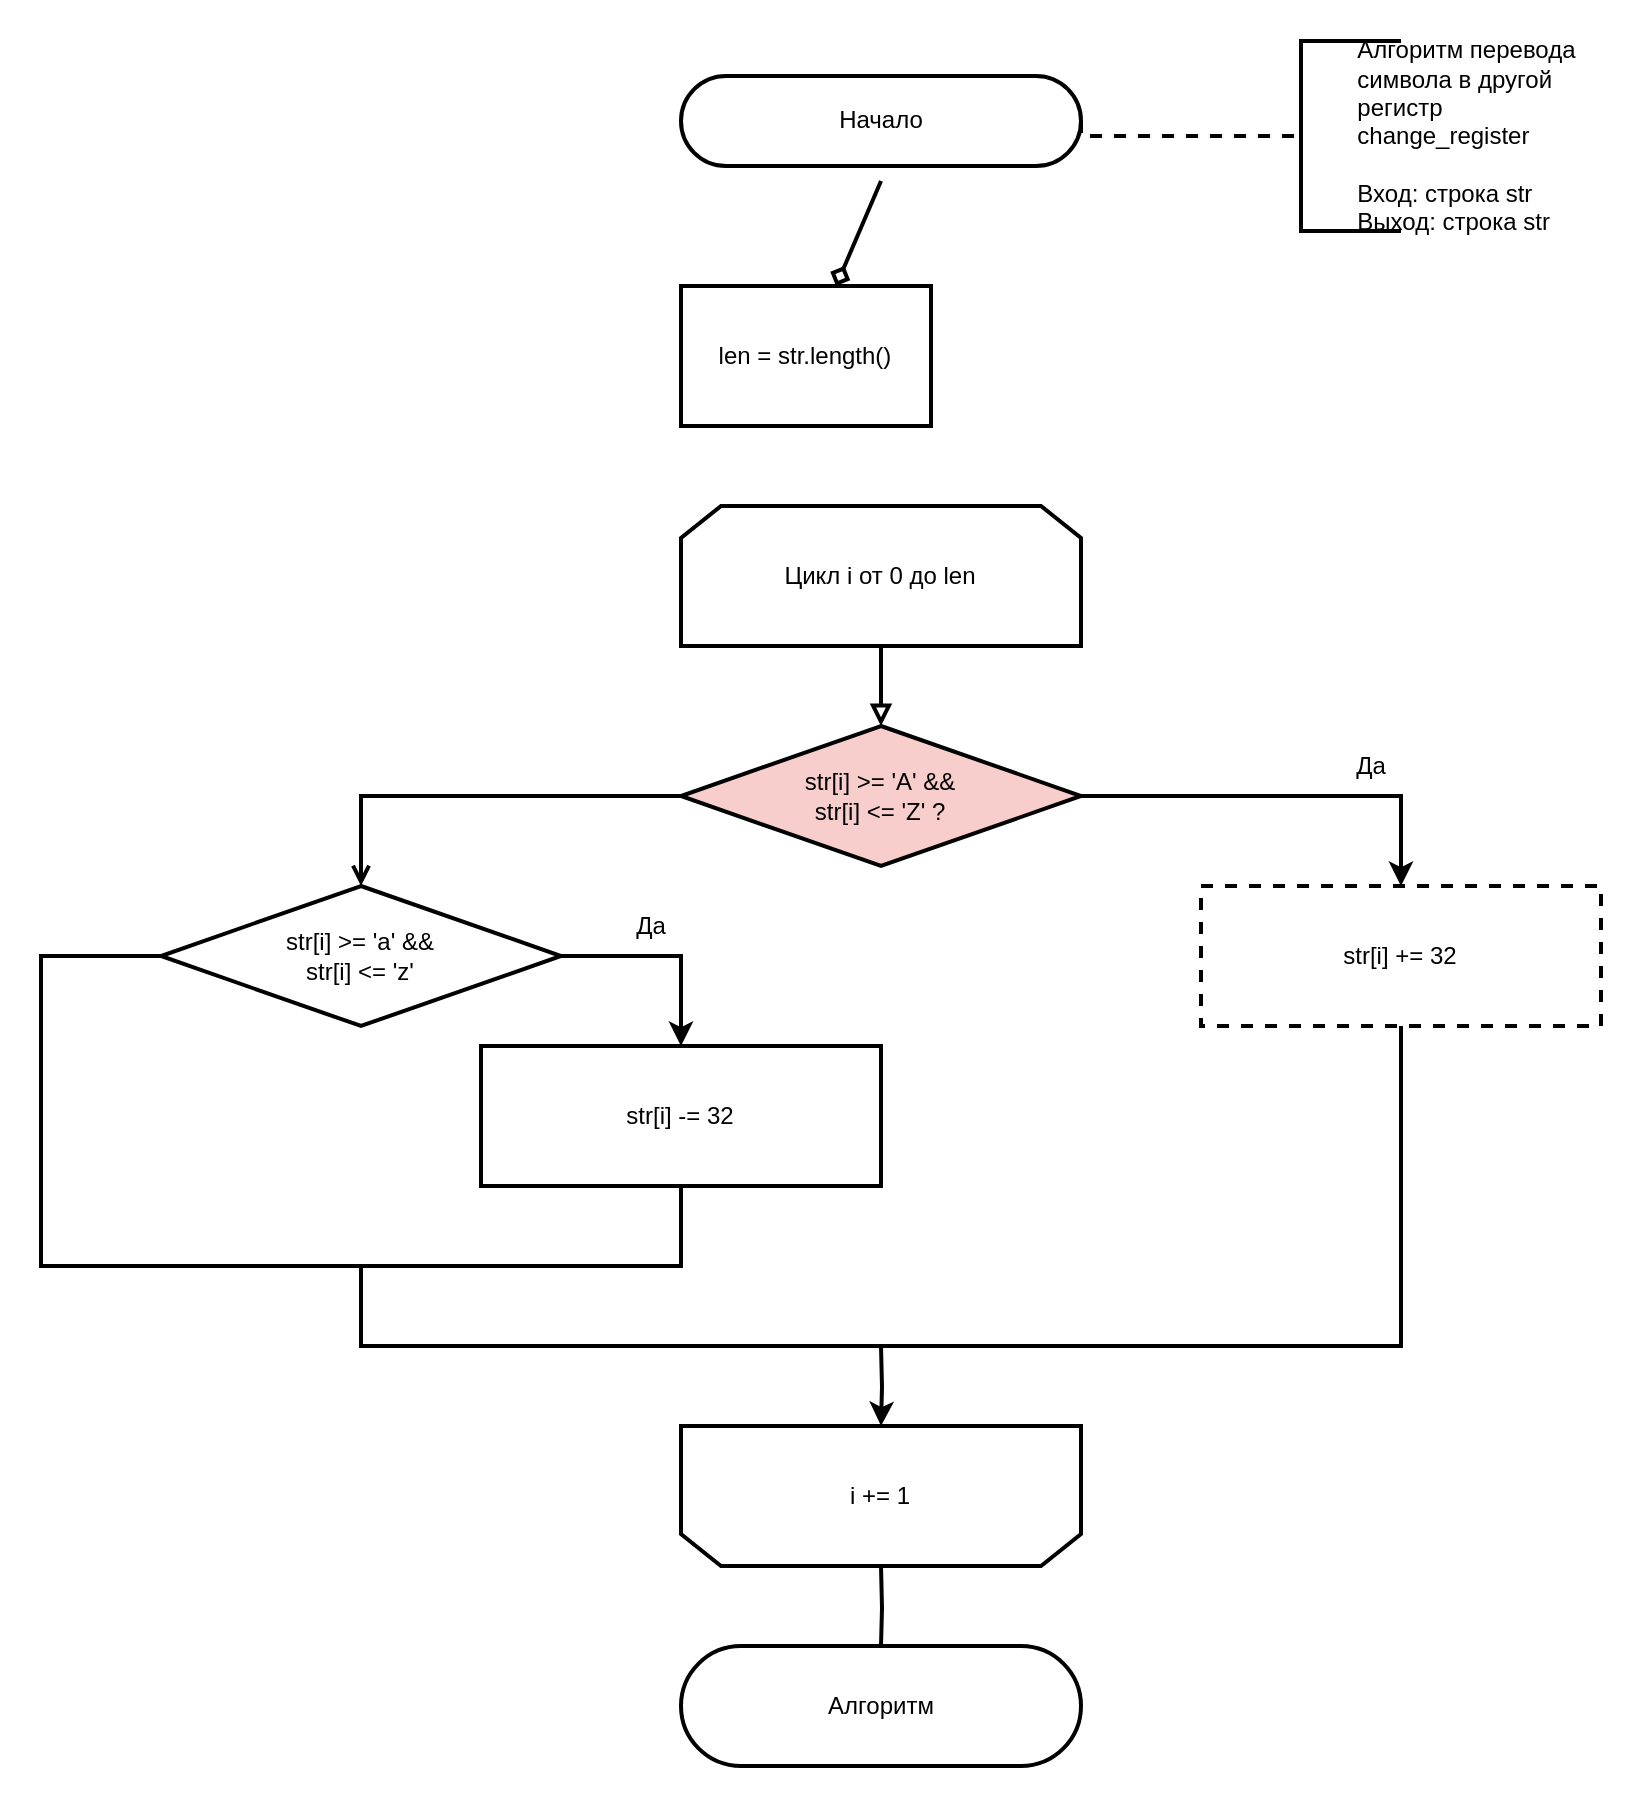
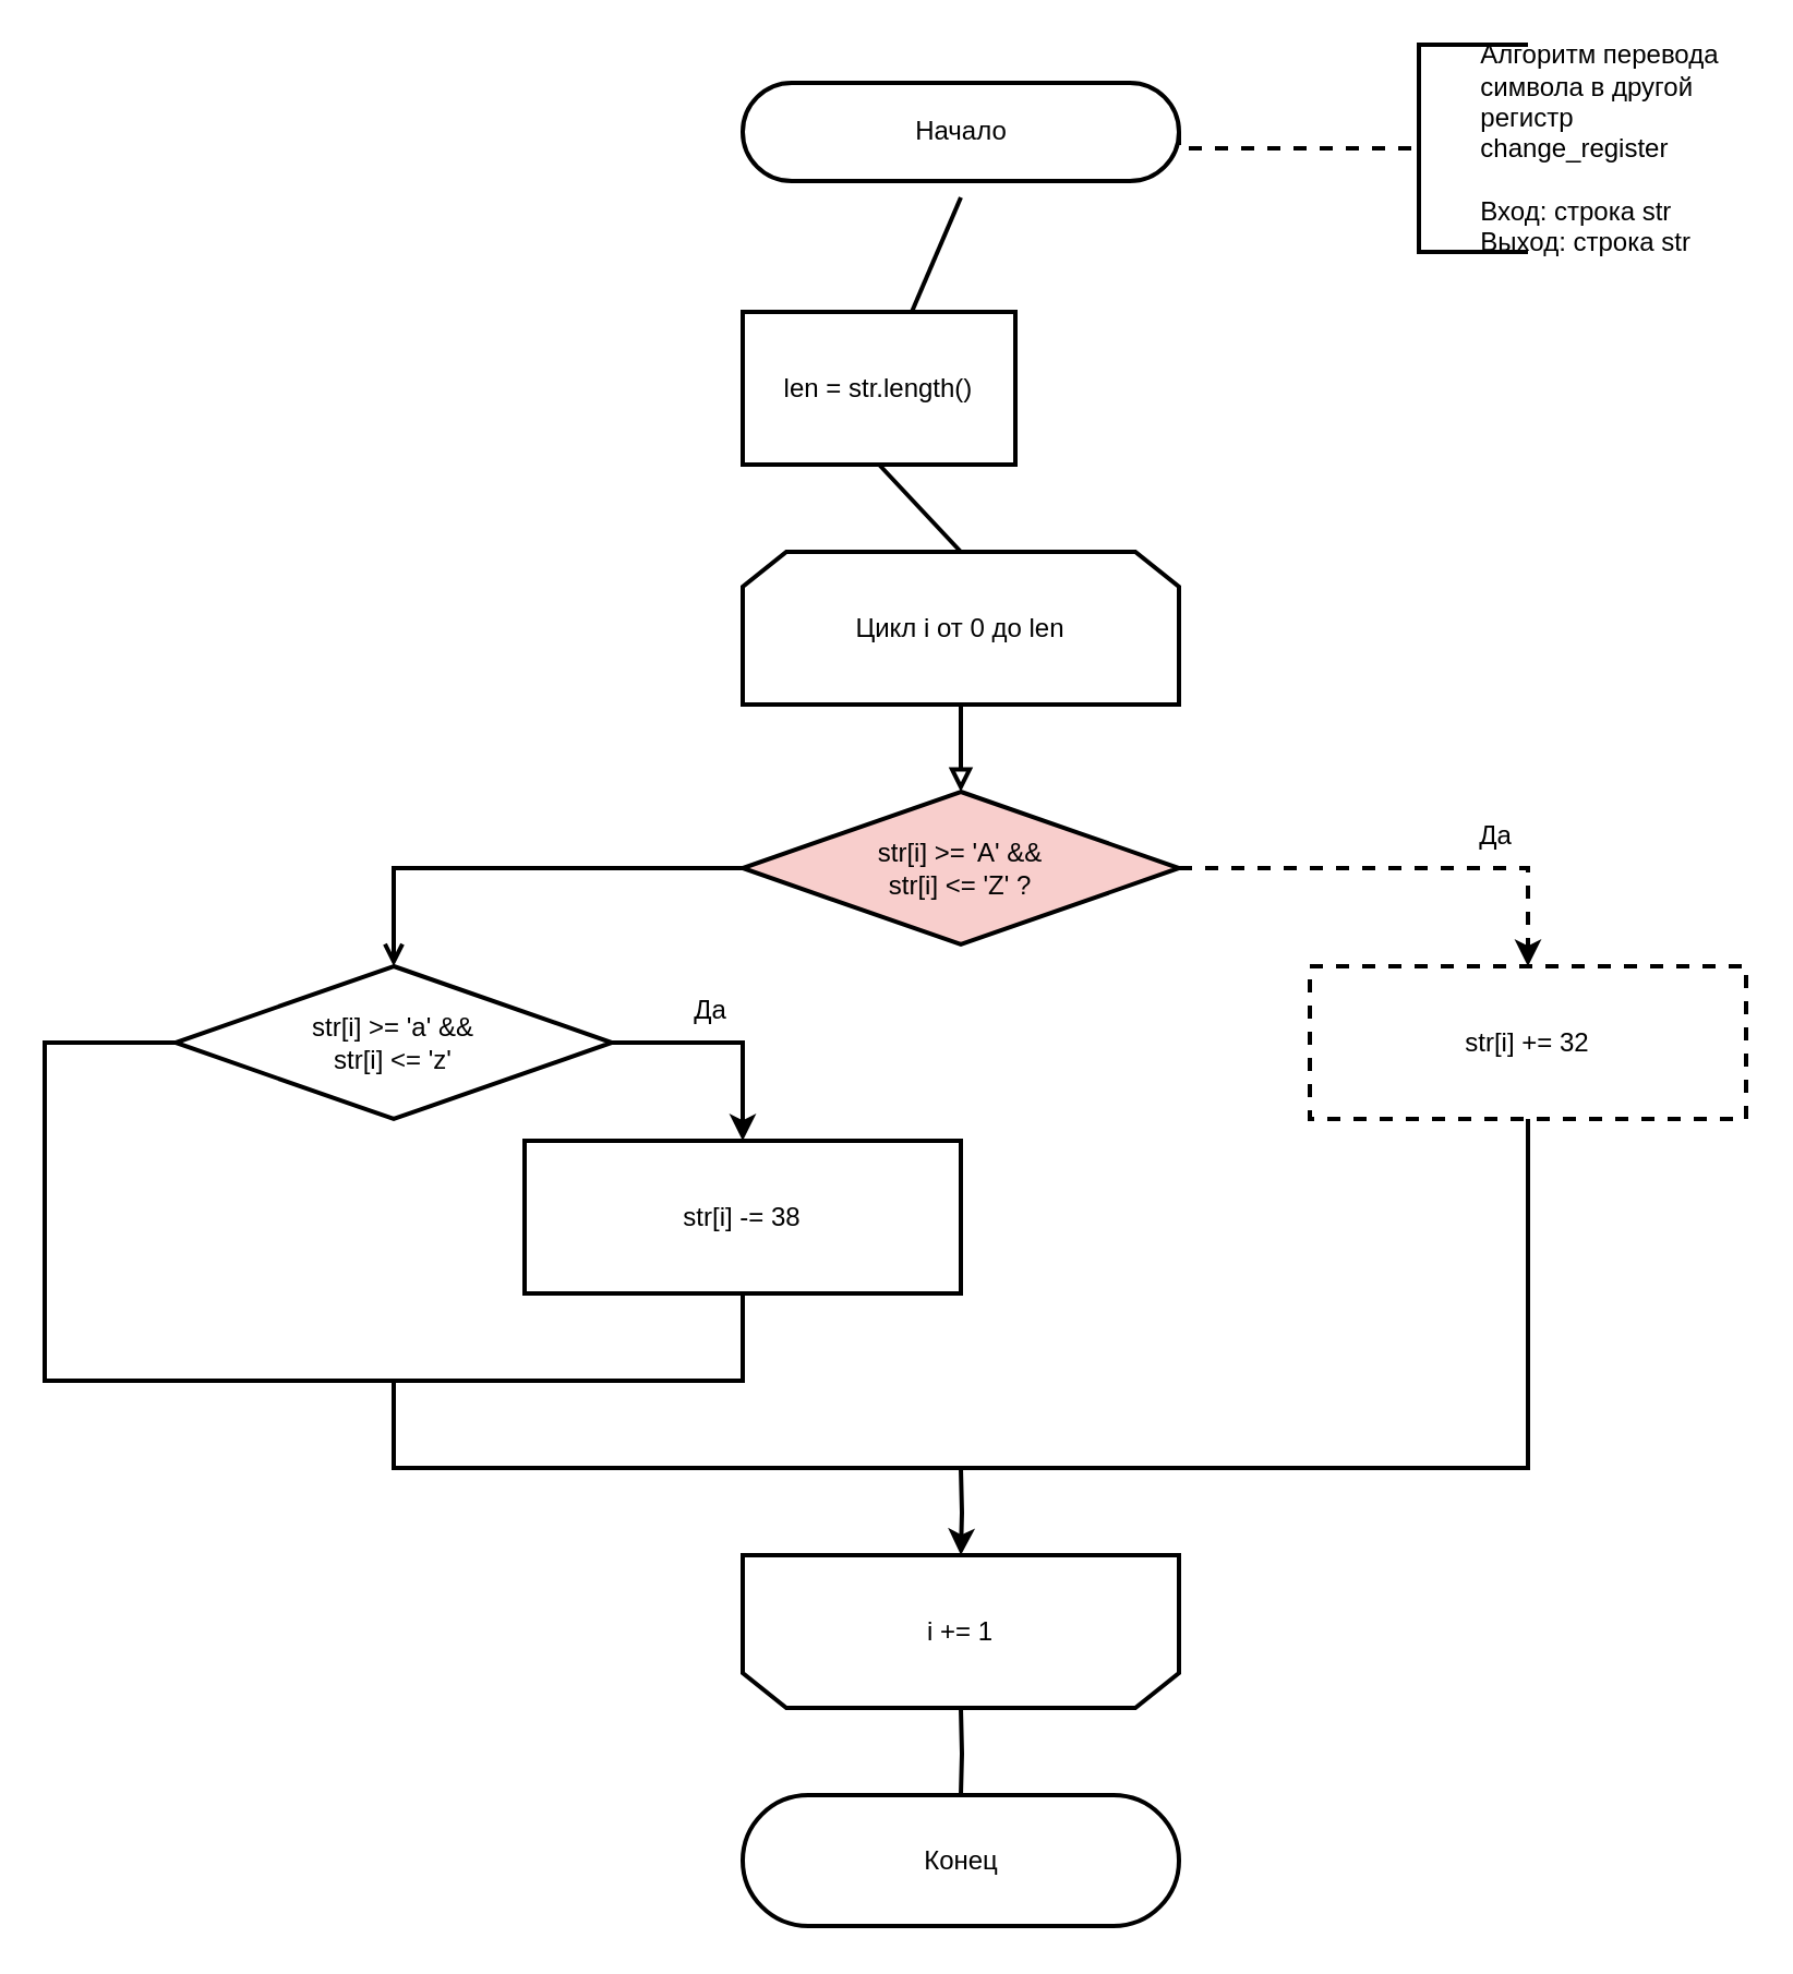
  <mxCell id="0" />
  <mxCell id="1" parent="0" />
  <mxCell id="2" style="edgeStyle=orthogonalEdgeStyle;rounded=0;orthogonalLoop=1;jettySize=auto;html=1;entryX=0;entryY=0.5;entryDx=0;entryDy=0;entryPerimeter=0;endArrow=none;endFill=0;strokeWidth=2;dashed=1;exitX=1;exitY=0.5;exitDx=0;exitDy=0;exitPerimeter=0;" parent="1" source="4" target="6" edge="1"><mxGeometry relative="1" as="geometry"><mxPoint x="590" y="137.5" as="sourcePoint" /><Array as="points"><mxPoint x="560" y="67.5" /><mxPoint x="560" y="67.5" /></Array></mxGeometry></mxCell>
- <mxCell id="3" style="edgeStyle=none;html=1;exitX=0.5;exitY=0.5;exitDx=0;exitDy=30;exitPerimeter=0;strokeWidth=2;endArrow=diamond;endFill=0;" parent="1" source="4" target="14" edge="1"><mxGeometry relative="1" as="geometry" /></mxCell>
+ <mxCell id="3" style="edgeStyle=none;html=1;exitX=0.5;exitY=0.5;exitDx=0;exitDy=30;exitPerimeter=0;strokeWidth=2;endArrow=none;endFill=0;" parent="1" source="4" target="14" edge="1"><mxGeometry relative="1" as="geometry" /></mxCell>
  <mxCell id="4" value="&lt;font style=&quot;font-size: 12px&quot;&gt;Начало&lt;/font&gt;" style="html=1;dashed=0;whitespace=wrap;shape=mxgraph.dfd.start;strokeWidth=2;" parent="1" vertex="1"><mxGeometry x="340" y="37.5" width="200" height="45" as="geometry" /></mxCell>
  <mxCell id="5" style="edgeStyle=orthogonalEdgeStyle;rounded=0;orthogonalLoop=1;jettySize=auto;html=1;exitX=0.5;exitY=1;exitDx=0;exitDy=0;" parent="1" edge="1"><mxGeometry relative="1" as="geometry"><mxPoint x="390" y="287.5" as="sourcePoint" /><mxPoint x="390" y="287.5" as="targetPoint" /></mxGeometry></mxCell>
  <mxCell id="6" value="&lt;div&gt;&lt;span style=&quot;white-space: pre&quot;&gt;&#09;&lt;/span&gt;Алгоритм перевода&lt;/div&gt;&lt;div&gt;&lt;span style=&quot;white-space: pre&quot;&gt;&#09;&lt;/span&gt;символа в другой&lt;br&gt;&lt;/div&gt;&lt;div&gt;&lt;span style=&quot;white-space: pre&quot;&gt;&#09;&lt;/span&gt;регистр&lt;br&gt;&lt;/div&gt;&lt;div&gt;&lt;span style=&quot;white-space: pre&quot;&gt;&#09;&lt;/span&gt;change_register&lt;br&gt;&lt;/div&gt;&lt;div&gt;&lt;span&gt;&lt;br&gt;&lt;/span&gt;&lt;/div&gt;&lt;span style=&quot;white-space: pre&quot;&gt;&#09;&lt;/span&gt;Вход: строка str&lt;br&gt;&lt;span style=&quot;white-space: pre&quot;&gt;&#09;&lt;/span&gt;Выход: строка str" style="strokeWidth=2;html=1;shape=mxgraph.flowchart.annotation_1;align=left;pointerEvents=1;" parent="1" vertex="1"><mxGeometry x="650" y="20" width="50" height="95" as="geometry" /></mxCell>
- <mxCell id="7" value="&lt;font style=&quot;font-size: 12px&quot;&gt;Алгоритм&lt;/font&gt;" style="html=1;dashed=0;whitespace=wrap;shape=mxgraph.dfd.start;strokeWidth=2;" parent="1" vertex="1"><mxGeometry x="340" y="822.5" width="200" height="60" as="geometry" /></mxCell>
+ <mxCell id="7" value="&lt;font style=&quot;font-size: 12px&quot;&gt;Конец&lt;/font&gt;" style="html=1;dashed=0;whitespace=wrap;shape=mxgraph.dfd.start;strokeWidth=2;" parent="1" vertex="1"><mxGeometry x="340" y="822.5" width="200" height="60" as="geometry" /></mxCell>
  <mxCell id="8" style="edgeStyle=orthogonalEdgeStyle;rounded=0;html=1;exitX=0.5;exitY=1;exitDx=0;exitDy=0;endArrow=classic;endFill=1;strokeWidth=2;entryX=0.5;entryY=1;entryDx=0;entryDy=0;" parent="1" target="9" edge="1"><mxGeometry relative="1" as="geometry"><mxPoint x="440" y="672.5" as="sourcePoint" /></mxGeometry></mxCell>
  <mxCell id="9" value="i += 1" style="shape=loopLimit;whiteSpace=wrap;html=1;strokeWidth=2;direction=west;" parent="1" vertex="1"><mxGeometry x="340" y="712.5" width="200" height="70" as="geometry" /></mxCell>
  <mxCell id="10" style="edgeStyle=orthogonalEdgeStyle;rounded=0;orthogonalLoop=1;jettySize=auto;html=1;exitX=0.5;exitY=1;exitDx=0;exitDy=0;entryX=0.5;entryY=0.5;entryDx=0;entryDy=-30;entryPerimeter=0;endArrow=none;endFill=0;strokeWidth=2;" parent="1" target="7" edge="1"><mxGeometry relative="1" as="geometry"><mxPoint x="440" y="782.5" as="sourcePoint" /></mxGeometry></mxCell>
  <mxCell id="11" style="edgeStyle=none;html=1;exitX=0.5;exitY=1;exitDx=0;exitDy=0;entryX=0.5;entryY=0;entryDx=0;entryDy=0;endArrow=block;endFill=0;strokeWidth=2;" parent="1" source="12" target="18" edge="1"><mxGeometry relative="1" as="geometry" /></mxCell>
  <mxCell id="12" value="Цикл i от 0 до len" style="shape=loopLimit;whiteSpace=wrap;html=1;strokeWidth=2;" parent="1" vertex="1"><mxGeometry x="340" y="252.5" width="200" height="70" as="geometry" /></mxCell>
+ <mxCell id="13" style="edgeStyle=none;html=1;exitX=0.5;exitY=1;exitDx=0;exitDy=0;entryX=0.5;entryY=0;entryDx=0;entryDy=0;endArrow=none;endFill=0;strokeWidth=2;" parent="1" source="14" target="12" edge="1"><mxGeometry relative="1" as="geometry" /></mxCell>
  <mxCell id="14" value="&lt;font style=&quot;font-size: 12px&quot;&gt;len = str.length()&lt;br&gt;&lt;/font&gt;" style="rounded=0;whiteSpace=wrap;html=1;strokeWidth=2;" parent="1" vertex="1"><mxGeometry x="340" y="142.5" width="125" height="70" as="geometry" /></mxCell>
  <mxCell id="15" style="edgeStyle=orthogonalEdgeStyle;rounded=0;orthogonalLoop=1;jettySize=auto;html=1;exitX=0.5;exitY=1;exitDx=0;exitDy=0;" parent="1" edge="1"><mxGeometry relative="1" as="geometry"><mxPoint x="380" y="377.5" as="sourcePoint" /><mxPoint x="380" y="377.5" as="targetPoint" /></mxGeometry></mxCell>
- <mxCell id="16" style="edgeStyle=orthogonalEdgeStyle;rounded=0;orthogonalLoop=1;jettySize=auto;html=1;exitX=1;exitY=0.5;exitDx=0;exitDy=0;entryX=0.5;entryY=0;entryDx=0;entryDy=0;endArrow=classic;endFill=1;strokeWidth=2;" parent="1" source="18" target="20" edge="1"><mxGeometry relative="1" as="geometry" /></mxCell>
+ <mxCell id="16" style="edgeStyle=orthogonalEdgeStyle;rounded=0;orthogonalLoop=1;jettySize=auto;html=1;exitX=1;exitY=0.5;exitDx=0;exitDy=0;entryX=0.5;entryY=0;entryDx=0;entryDy=0;endArrow=classic;endFill=1;strokeWidth=2;dashed=1;" parent="1" source="18" target="20" edge="1"><mxGeometry relative="1" as="geometry" /></mxCell>
  <mxCell id="17" style="edgeStyle=orthogonalEdgeStyle;html=1;exitX=0;exitY=0.5;exitDx=0;exitDy=0;entryX=0.5;entryY=0;entryDx=0;entryDy=0;rounded=0;strokeWidth=2;endArrow=open;" parent="1" source="18" target="25" edge="1"><mxGeometry relative="1" as="geometry" /></mxCell>
  <mxCell id="18" value="str[i] &amp;gt;= 'A' &amp;amp;&amp;amp;&lt;br&gt;str[i] &amp;lt;= 'Z' ?" style="rhombus;whiteSpace=wrap;html=1;strokeWidth=2;fillColor=#f8cecc;" parent="1" vertex="1"><mxGeometry x="340" y="362.5" width="200" height="70" as="geometry" /></mxCell>
  <mxCell id="19" style="edgeStyle=orthogonalEdgeStyle;rounded=0;html=1;exitX=0.5;exitY=1;exitDx=0;exitDy=0;endArrow=none;endFill=0;strokeWidth=2;" parent="1" source="20" edge="1"><mxGeometry relative="1" as="geometry"><mxPoint x="180" y="632.5" as="targetPoint" /><Array as="points"><mxPoint x="700" y="672.5" /><mxPoint x="180" y="672.5" /></Array></mxGeometry></mxCell>
  <mxCell id="20" value="&lt;font&gt;str[i] += 32&lt;br&gt;&lt;/font&gt;" style="rounded=0;whiteSpace=wrap;html=1;strokeWidth=2;dashed=1;" parent="1" vertex="1"><mxGeometry x="600" y="442.5" width="200" height="70" as="geometry" /></mxCell>
  <mxCell id="21" value="Да" style="text;html=1;align=center;verticalAlign=middle;resizable=0;points=[];autosize=1;strokeColor=none;" parent="1" vertex="1"><mxGeometry x="670" y="372.5" width="30" height="20" as="geometry" /></mxCell>
  <mxCell id="22" style="edgeStyle=orthogonalEdgeStyle;rounded=0;orthogonalLoop=1;jettySize=auto;html=1;exitX=0.5;exitY=1;exitDx=0;exitDy=0;" parent="1" edge="1"><mxGeometry relative="1" as="geometry"><mxPoint x="120" y="457.5" as="sourcePoint" /><mxPoint x="120" y="457.5" as="targetPoint" /></mxGeometry></mxCell>
  <mxCell id="23" style="edgeStyle=orthogonalEdgeStyle;rounded=0;orthogonalLoop=1;jettySize=auto;html=1;exitX=1;exitY=0.5;exitDx=0;exitDy=0;entryX=0.5;entryY=0;entryDx=0;entryDy=0;endArrow=classic;endFill=1;strokeWidth=2;" parent="1" source="25" target="26" edge="1"><mxGeometry relative="1" as="geometry" /></mxCell>
  <mxCell id="24" style="edgeStyle=orthogonalEdgeStyle;rounded=0;html=1;exitX=0;exitY=0.5;exitDx=0;exitDy=0;entryX=0.5;entryY=1;entryDx=0;entryDy=0;strokeWidth=2;endArrow=none;endFill=0;" parent="1" source="25" target="26" edge="1"><mxGeometry relative="1" as="geometry"><Array as="points"><mxPoint x="20" y="477.5" /><mxPoint x="20" y="632.5" /><mxPoint x="340" y="632.5" /></Array></mxGeometry></mxCell>
  <mxCell id="25" value="str[i] &amp;gt;= 'a' &amp;amp;&amp;amp;&lt;br&gt;str[i] &amp;lt;= 'z'" style="rhombus;whiteSpace=wrap;html=1;strokeWidth=2;" parent="1" vertex="1"><mxGeometry x="80" y="442.5" width="200" height="70" as="geometry" /></mxCell>
- <mxCell id="26" value="&lt;font&gt;str[i] -= 32&lt;br&gt;&lt;/font&gt;" style="rounded=0;whiteSpace=wrap;html=1;strokeWidth=2;" parent="1" vertex="1"><mxGeometry x="240" y="522.5" width="200" height="70" as="geometry" /></mxCell>
+ <mxCell id="26" value="&lt;font&gt;str[i] -= 38&lt;br&gt;&lt;/font&gt;" style="rounded=0;whiteSpace=wrap;html=1;strokeWidth=2;" parent="1" vertex="1"><mxGeometry x="240" y="522.5" width="200" height="70" as="geometry" /></mxCell>
  <mxCell id="27" value="Да" style="text;html=1;align=center;verticalAlign=middle;resizable=0;points=[];autosize=1;strokeColor=none;" parent="1" vertex="1"><mxGeometry x="310" y="452.5" width="30" height="20" as="geometry" /></mxCell>
